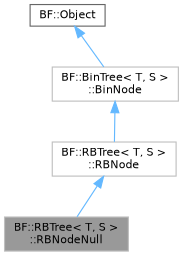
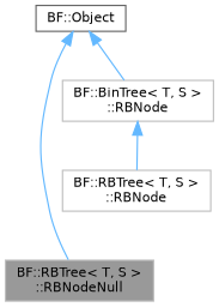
  digraph {
    node [color=grey75 fillcolor=white fontname=Helvetica fontsize=10 shape=box style=filled]
    edge [color=steelblue1 dir=back fontname=Helvetica fontsize=10 labelfontname=Helvetica labelfontsize=10 style=solid]
    n1 [fillcolor=grey60 fontcolor=black height=0.2 label="BF::RBTree\< T, S \>\l::RBNodeNull" width=0.4]
    n2 [height=0.2 label="BF::RBTree\< T, S \>\l::RBNode" width=0.4]
-   n3 [height=0.2 label="BF::BinTree\< T, S \>\l::BinNode" width=0.4]
+   n3 [height=0.2 label="BF::BinTree\< T, S \>\l::RBNode" width=0.4]
    n4 [color=gray40 height=0.2 label="BF::Object" width=0.4]
-   n2 -> n1
+   n4 -> n1
    n3 -> n2
    n4 -> n3
  }
